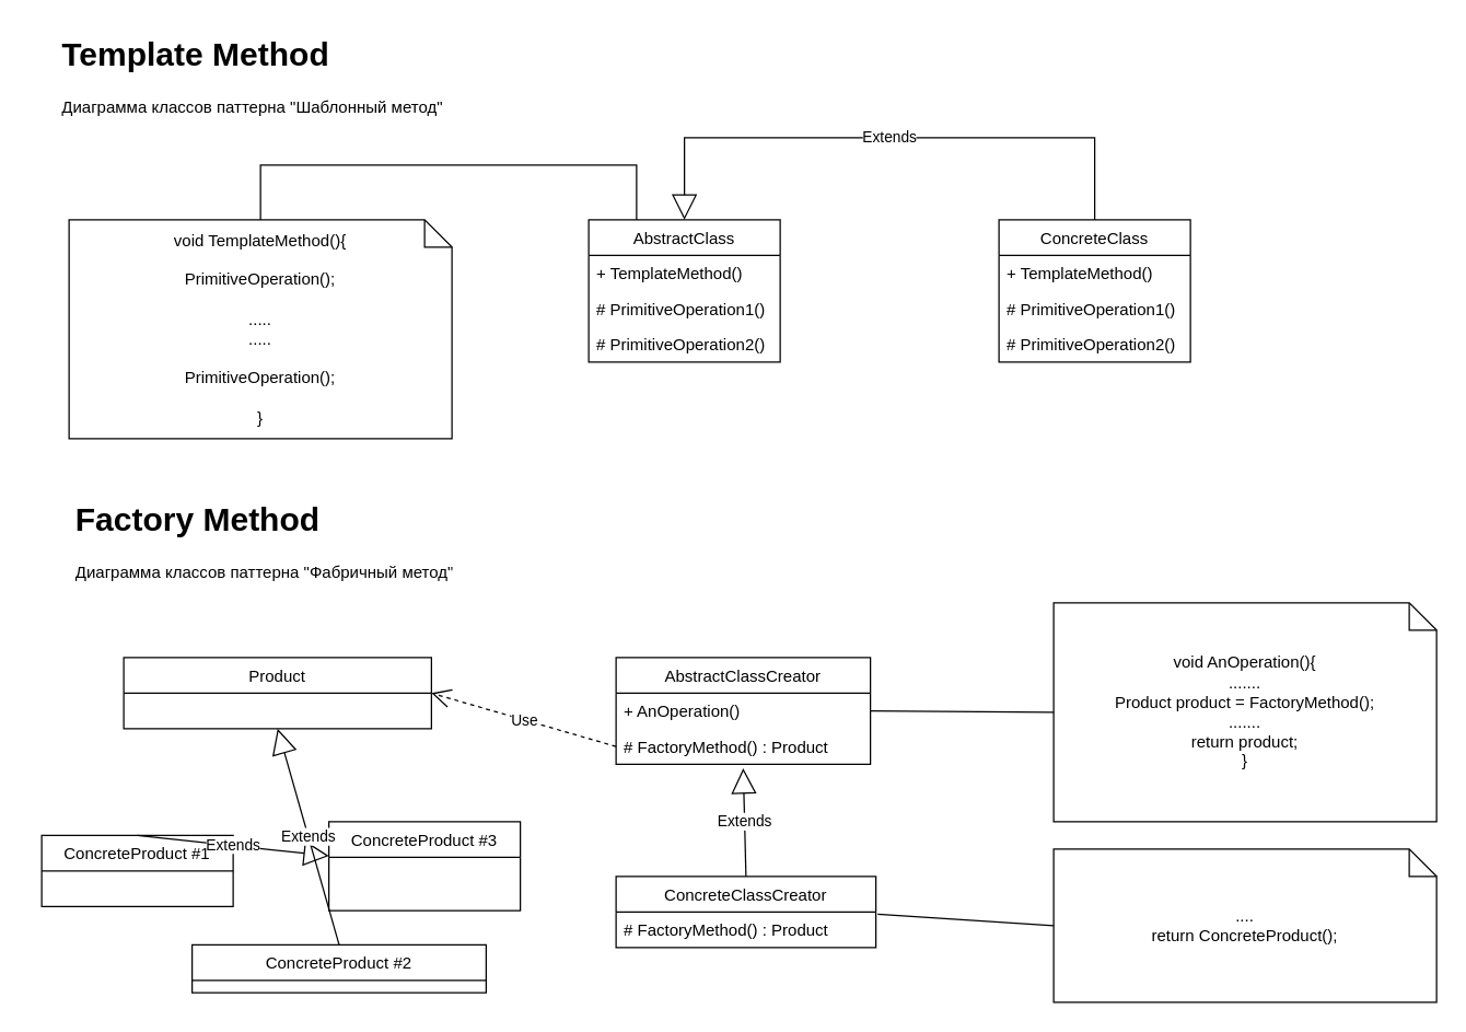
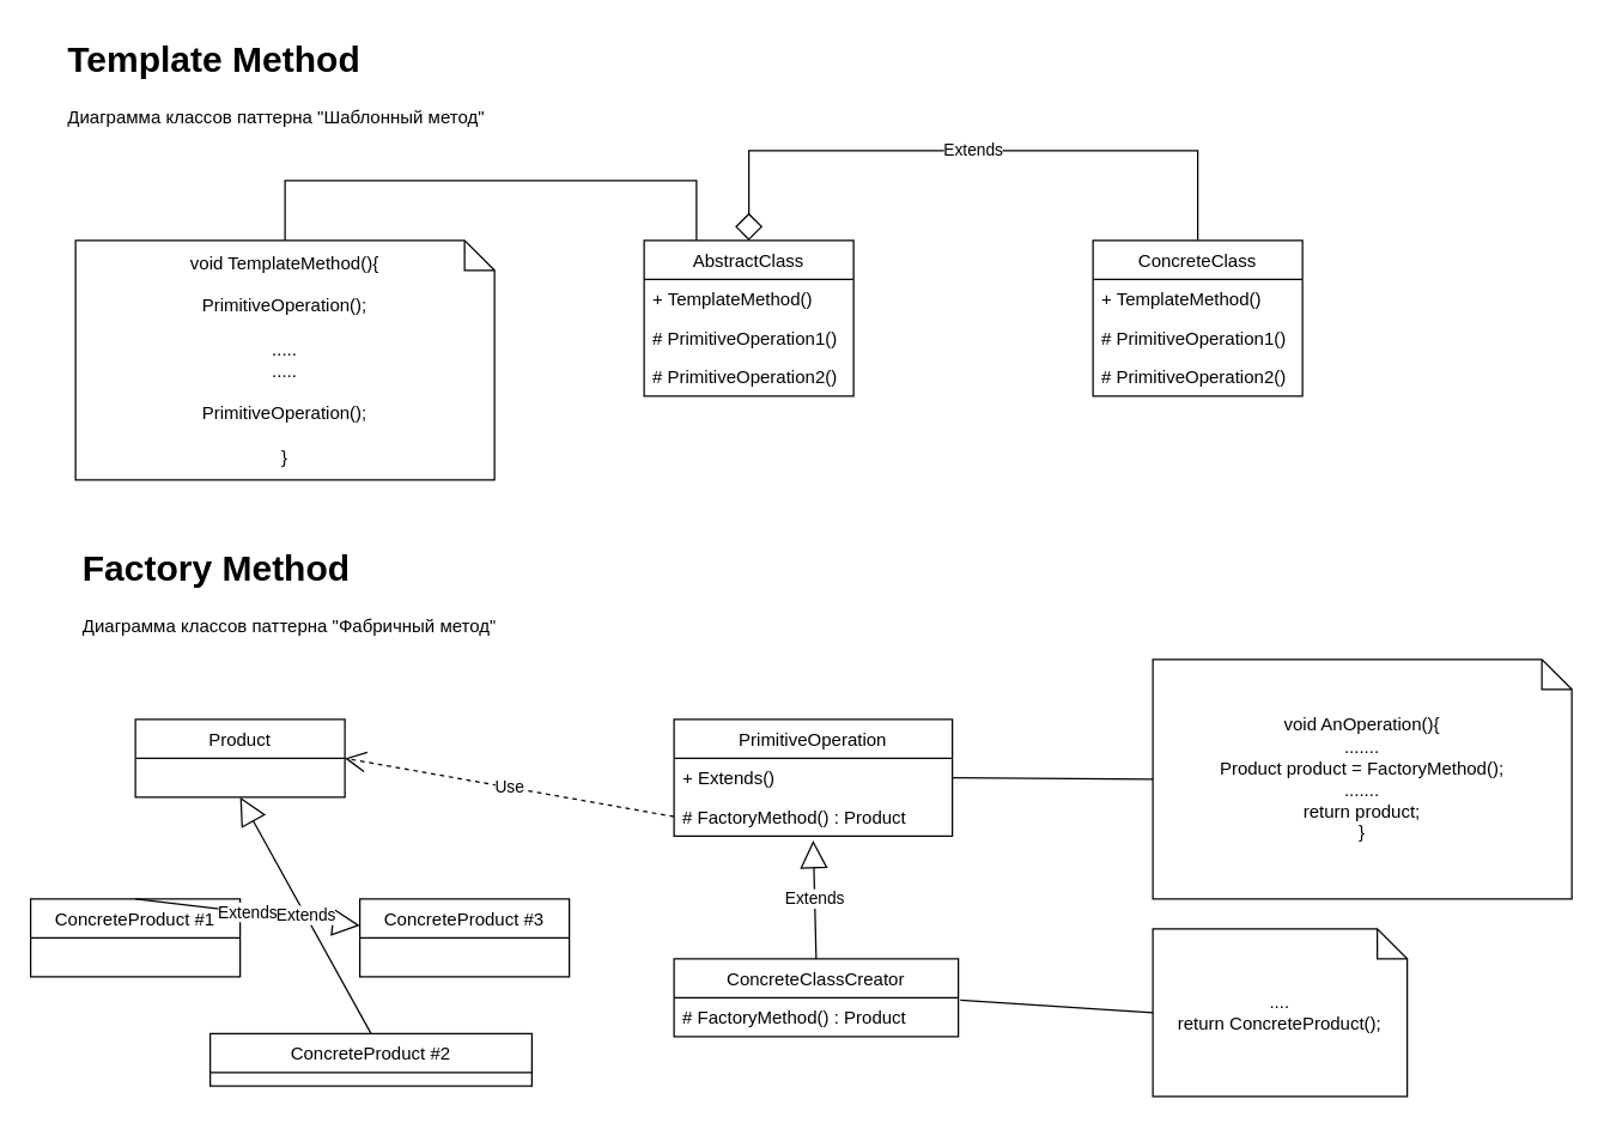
  <mxCell id="0" />
  <mxCell id="1" parent="0" />
  <mxCell id="2" value="&lt;h1&gt;Template Method&lt;/h1&gt;&lt;p&gt;Диаграмма классов паттерна &quot;Шаблонный метод&quot;&lt;/p&gt;" style="text;html=1;strokeColor=none;fillColor=none;spacing=5;spacingTop=-20;whiteSpace=wrap;overflow=hidden;rounded=0;" parent="1" vertex="1"><mxGeometry x="40" y="20" width="290" height="70" as="geometry" /></mxCell>
  <mxCell id="3" value="AbstractClass" style="swimlane;fontStyle=0;childLayout=stackLayout;horizontal=1;startSize=26;fillColor=none;horizontalStack=0;resizeParent=1;resizeParentMax=0;resizeLast=0;collapsible=1;marginBottom=0;" parent="1" vertex="1"><mxGeometry x="430" y="160" width="140" height="104" as="geometry" /></mxCell>
  <mxCell id="4" value="+ TemplateMethod()" style="text;strokeColor=none;fillColor=none;align=left;verticalAlign=top;spacingLeft=4;spacingRight=4;overflow=hidden;rotatable=0;points=[[0,0.5],[1,0.5]];portConstraint=eastwest;" parent="3" vertex="1"><mxGeometry y="26" width="140" height="26" as="geometry" /></mxCell>
  <mxCell id="5" value="# PrimitiveOperation1()" style="text;strokeColor=none;fillColor=none;align=left;verticalAlign=top;spacingLeft=4;spacingRight=4;overflow=hidden;rotatable=0;points=[[0,0.5],[1,0.5]];portConstraint=eastwest;" parent="3" vertex="1"><mxGeometry y="52" width="140" height="26" as="geometry" /></mxCell>
  <mxCell id="6" value="# PrimitiveOperation2()" style="text;strokeColor=none;fillColor=none;align=left;verticalAlign=top;spacingLeft=4;spacingRight=4;overflow=hidden;rotatable=0;points=[[0,0.5],[1,0.5]];portConstraint=eastwest;" parent="3" vertex="1"><mxGeometry y="78" width="140" height="26" as="geometry" /></mxCell>
  <mxCell id="7" value="ConcreteClass" style="swimlane;fontStyle=0;childLayout=stackLayout;horizontal=1;startSize=26;fillColor=none;horizontalStack=0;resizeParent=1;resizeParentMax=0;resizeLast=0;collapsible=1;marginBottom=0;" parent="1" vertex="1"><mxGeometry x="730" y="160" width="140" height="104" as="geometry" /></mxCell>
  <mxCell id="8" value="+ TemplateMethod()" style="text;strokeColor=none;fillColor=none;align=left;verticalAlign=top;spacingLeft=4;spacingRight=4;overflow=hidden;rotatable=0;points=[[0,0.5],[1,0.5]];portConstraint=eastwest;" parent="7" vertex="1"><mxGeometry y="26" width="140" height="26" as="geometry" /></mxCell>
  <mxCell id="9" value="# PrimitiveOperation1()" style="text;strokeColor=none;fillColor=none;align=left;verticalAlign=top;spacingLeft=4;spacingRight=4;overflow=hidden;rotatable=0;points=[[0,0.5],[1,0.5]];portConstraint=eastwest;" parent="7" vertex="1"><mxGeometry y="52" width="140" height="26" as="geometry" /></mxCell>
  <mxCell id="10" value="# PrimitiveOperation2()" style="text;strokeColor=none;fillColor=none;align=left;verticalAlign=top;spacingLeft=4;spacingRight=4;overflow=hidden;rotatable=0;points=[[0,0.5],[1,0.5]];portConstraint=eastwest;" parent="7" vertex="1"><mxGeometry y="78" width="140" height="26" as="geometry" /></mxCell>
- <mxCell id="11" value="Extends" style="endArrow=block;endSize=16;endFill=0;html=1;rounded=0;exitX=0.5;exitY=0;exitDx=0;exitDy=0;entryX=0.5;entryY=0;entryDx=0;entryDy=0;" parent="1" source="7" target="3" edge="1"><mxGeometry width="160" relative="1" as="geometry"><mxPoint x="620" y="100" as="sourcePoint" /><mxPoint x="580" y="40" as="targetPoint" /><Array as="points"><mxPoint x="800" y="100" /><mxPoint x="500" y="100" /></Array></mxGeometry></mxCell>
+ <mxCell id="11" value="Extends" style="endArrow=diamond;endSize=16;endFill=0;html=1;rounded=0;exitX=0.5;exitY=0;exitDx=0;exitDy=0;entryX=0.5;entryY=0;entryDx=0;entryDy=0;" parent="1" source="7" target="3" edge="1"><mxGeometry width="160" relative="1" as="geometry"><mxPoint x="620" y="100" as="sourcePoint" /><mxPoint x="580" y="40" as="targetPoint" /><Array as="points"><mxPoint x="800" y="100" /><mxPoint x="500" y="100" /></Array></mxGeometry></mxCell>
  <mxCell id="12" value="void TemplateMethod(){&lt;br&gt;&lt;br&gt;PrimitiveOperation();&lt;br&gt;&lt;br&gt;.....&lt;br&gt;.....&lt;br&gt;&lt;br&gt;PrimitiveOperation();&lt;br&gt;&lt;br&gt;}" style="shape=note;size=20;whiteSpace=wrap;html=1;" parent="1" vertex="1"><mxGeometry x="50" y="160" width="280" height="160" as="geometry" /></mxCell>
  <mxCell id="13" value="" style="endArrow=none;html=1;rounded=0;exitX=0.5;exitY=0;exitDx=0;exitDy=0;exitPerimeter=0;entryX=0.25;entryY=0;entryDx=0;entryDy=0;" parent="1" source="12" target="3" edge="1"><mxGeometry relative="1" as="geometry"><mxPoint x="260" y="330" as="sourcePoint" /><mxPoint x="420" y="330" as="targetPoint" /><Array as="points"><mxPoint x="190" y="120" /><mxPoint x="465" y="120" /></Array></mxGeometry></mxCell>
  <mxCell id="14" value="&lt;h1&gt;Factory Method&lt;/h1&gt;&lt;p&gt;Диаграмма классов паттерна &quot;Фабричный метод&quot;&lt;/p&gt;" style="text;html=1;strokeColor=none;fillColor=none;spacing=5;spacingTop=-20;whiteSpace=wrap;overflow=hidden;rounded=0;" parent="1" vertex="1"><mxGeometry x="50" y="360" width="290" height="70" as="geometry" /></mxCell>
- <mxCell id="15" value="AbstractClassCreator" style="swimlane;fontStyle=0;childLayout=stackLayout;horizontal=1;startSize=26;fillColor=none;horizontalStack=0;resizeParent=1;resizeParentMax=0;resizeLast=0;collapsible=1;marginBottom=0;" parent="1" vertex="1"><mxGeometry x="450" y="480" width="186" height="78" as="geometry" /></mxCell>
- <mxCell id="16" value="+ AnOperation()" style="text;strokeColor=none;fillColor=none;align=left;verticalAlign=top;spacingLeft=4;spacingRight=4;overflow=hidden;rotatable=0;points=[[0,0.5],[1,0.5]];portConstraint=eastwest;" parent="15" vertex="1"><mxGeometry y="26" width="186" height="26" as="geometry" /></mxCell>
+ <mxCell id="15" value="PrimitiveOperation" style="swimlane;fontStyle=0;childLayout=stackLayout;horizontal=1;startSize=26;fillColor=none;horizontalStack=0;resizeParent=1;resizeParentMax=0;resizeLast=0;collapsible=1;marginBottom=0;" parent="1" vertex="1"><mxGeometry x="450" y="480" width="186" height="78" as="geometry" /></mxCell>
+ <mxCell id="16" value="+ Extends()" style="text;strokeColor=none;fillColor=none;align=left;verticalAlign=top;spacingLeft=4;spacingRight=4;overflow=hidden;rotatable=0;points=[[0,0.5],[1,0.5]];portConstraint=eastwest;" parent="15" vertex="1"><mxGeometry y="26" width="186" height="26" as="geometry" /></mxCell>
  <mxCell id="17" value="# FactoryMethod() : Product" style="text;strokeColor=none;fillColor=none;align=left;verticalAlign=top;spacingLeft=4;spacingRight=4;overflow=hidden;rotatable=0;points=[[0,0.5],[1,0.5]];portConstraint=eastwest;" parent="15" vertex="1"><mxGeometry y="52" width="186" height="26" as="geometry" /></mxCell>
- <mxCell id="18" value="Product" style="swimlane;fontStyle=0;childLayout=stackLayout;horizontal=1;startSize=26;fillColor=none;horizontalStack=0;resizeParent=1;resizeParentMax=0;resizeLast=0;collapsible=1;marginBottom=0;" parent="1" vertex="1"><mxGeometry x="90" y="480" width="225" height="52" as="geometry" /></mxCell>
- <mxCell id="19" value="ConcreteProduct #1" style="swimlane;fontStyle=0;childLayout=stackLayout;horizontal=1;startSize=26;fillColor=none;horizontalStack=0;resizeParent=1;resizeParentMax=0;resizeLast=0;collapsible=1;marginBottom=0;" parent="1" vertex="1"><mxGeometry x="30" y="610" width="140" height="52" as="geometry" /></mxCell>
+ <mxCell id="18" value="Product" style="swimlane;fontStyle=0;childLayout=stackLayout;horizontal=1;startSize=26;fillColor=none;horizontalStack=0;resizeParent=1;resizeParentMax=0;resizeLast=0;collapsible=1;marginBottom=0;" parent="1" vertex="1"><mxGeometry x="90" y="480" width="140" height="52" as="geometry" /></mxCell>
+ <mxCell id="19" value="ConcreteProduct #1" style="swimlane;fontStyle=0;childLayout=stackLayout;horizontal=1;startSize=26;fillColor=none;horizontalStack=0;resizeParent=1;resizeParentMax=0;resizeLast=0;collapsible=1;marginBottom=0;" parent="1" vertex="1"><mxGeometry x="20" y="600" width="140" height="52" as="geometry" /></mxCell>
  <mxCell id="20" value="ConcreteProduct #2" style="swimlane;fontStyle=0;childLayout=stackLayout;horizontal=1;startSize=26;fillColor=none;horizontalStack=0;resizeParent=1;resizeParentMax=0;resizeLast=0;collapsible=1;marginBottom=0;" parent="1" vertex="1"><mxGeometry x="140" y="690" width="215" height="35" as="geometry" /></mxCell>
- <mxCell id="21" value="ConcreteProduct #3" style="swimlane;fontStyle=0;childLayout=stackLayout;horizontal=1;startSize=26;fillColor=none;horizontalStack=0;resizeParent=1;resizeParentMax=0;resizeLast=0;collapsible=1;marginBottom=0;" parent="1" vertex="1"><mxGeometry x="240" y="600" width="140" height="65" as="geometry" /></mxCell>
+ <mxCell id="21" value="ConcreteProduct #3" style="swimlane;fontStyle=0;childLayout=stackLayout;horizontal=1;startSize=26;fillColor=none;horizontalStack=0;resizeParent=1;resizeParentMax=0;resizeLast=0;collapsible=1;marginBottom=0;" parent="1" vertex="1"><mxGeometry x="240" y="600" width="140" height="52" as="geometry" /></mxCell>
  <mxCell id="22" value="Extends" style="endArrow=block;endSize=16;endFill=0;html=1;rounded=0;exitX=0.5;exitY=0;exitDx=0;exitDy=0;" parent="1" source="19" target="21" edge="1"><mxGeometry width="160" relative="1" as="geometry"><mxPoint x="840" y="420" as="sourcePoint" /><mxPoint x="1000" y="420" as="targetPoint" /></mxGeometry></mxCell>
  <mxCell id="23" value="Extends" style="endArrow=block;endSize=16;endFill=0;html=1;rounded=0;exitX=0.5;exitY=0;exitDx=0;exitDy=0;entryX=0.5;entryY=1;entryDx=0;entryDy=0;" parent="1" source="20" target="18" edge="1"><mxGeometry width="160" relative="1" as="geometry"><mxPoint x="850" y="479.17" as="sourcePoint" /><mxPoint x="1010" y="479.17" as="targetPoint" /></mxGeometry></mxCell>
  <mxCell id="24" value="Use" style="endArrow=open;endSize=12;dashed=1;html=1;rounded=0;exitX=0;exitY=0.5;exitDx=0;exitDy=0;entryX=1;entryY=0.5;entryDx=0;entryDy=0;" parent="1" source="17" target="18" edge="1"><mxGeometry width="160" relative="1" as="geometry"><mxPoint x="600" y="670" as="sourcePoint" /><mxPoint x="760" y="670" as="targetPoint" /></mxGeometry></mxCell>
  <mxCell id="25" value="void AnOperation(){&lt;br&gt;.......&lt;br&gt;Product product = FactoryMethod();&lt;br&gt;.......&lt;br&gt;return product;&lt;br&gt;}" style="shape=note;size=20;whiteSpace=wrap;html=1;" parent="1" vertex="1"><mxGeometry x="770" y="440" width="280" height="160" as="geometry" /></mxCell>
  <mxCell id="26" value="" style="endArrow=none;html=1;rounded=0;exitX=1;exitY=0.5;exitDx=0;exitDy=0;entryX=0;entryY=0.5;entryDx=0;entryDy=0;entryPerimeter=0;" parent="1" source="16" target="25" edge="1"><mxGeometry relative="1" as="geometry"><mxPoint x="650" y="430" as="sourcePoint" /><mxPoint x="810" y="430" as="targetPoint" /></mxGeometry></mxCell>
  <mxCell id="27" value="ConcreteClassCreator" style="swimlane;fontStyle=0;childLayout=stackLayout;horizontal=1;startSize=26;fillColor=none;horizontalStack=0;resizeParent=1;resizeParentMax=0;resizeLast=0;collapsible=1;marginBottom=0;" parent="1" vertex="1"><mxGeometry x="450" y="640" width="190" height="52" as="geometry" /></mxCell>
  <mxCell id="28" value="# FactoryMethod() : Product" style="text;strokeColor=none;fillColor=none;align=left;verticalAlign=top;spacingLeft=4;spacingRight=4;overflow=hidden;rotatable=0;points=[[0,0.5],[1,0.5]];portConstraint=eastwest;" parent="27" vertex="1"><mxGeometry y="26" width="190" height="26" as="geometry" /></mxCell>
  <mxCell id="29" value="Extends" style="endArrow=block;endSize=16;endFill=0;html=1;rounded=0;exitX=0.5;exitY=0;exitDx=0;exitDy=0;entryX=0.5;entryY=1.115;entryDx=0;entryDy=0;entryPerimeter=0;" parent="1" source="27" target="17" edge="1"><mxGeometry width="160" relative="1" as="geometry"><mxPoint x="730" y="680" as="sourcePoint" /><mxPoint x="890" y="680" as="targetPoint" /></mxGeometry></mxCell>
- <mxCell id="30" value="....&lt;br&gt;return ConcreteProduct();" style="shape=note;size=20;whiteSpace=wrap;html=1;" parent="1" vertex="1"><mxGeometry x="770" y="620" width="280" height="112" as="geometry" /></mxCell>
+ <mxCell id="30" value="....&lt;br&gt;return ConcreteProduct();" style="shape=note;size=20;whiteSpace=wrap;html=1;" parent="1" vertex="1"><mxGeometry x="770" y="620" width="170" height="112" as="geometry" /></mxCell>
  <mxCell id="31" value="" style="endArrow=none;html=1;rounded=0;exitX=1.007;exitY=0.064;exitDx=0;exitDy=0;exitPerimeter=0;entryX=0;entryY=0.5;entryDx=0;entryDy=0;entryPerimeter=0;" parent="1" source="28" target="30" edge="1"><mxGeometry relative="1" as="geometry"><mxPoint x="630" y="750" as="sourcePoint" /><mxPoint x="740" y="700" as="targetPoint" /></mxGeometry></mxCell>
